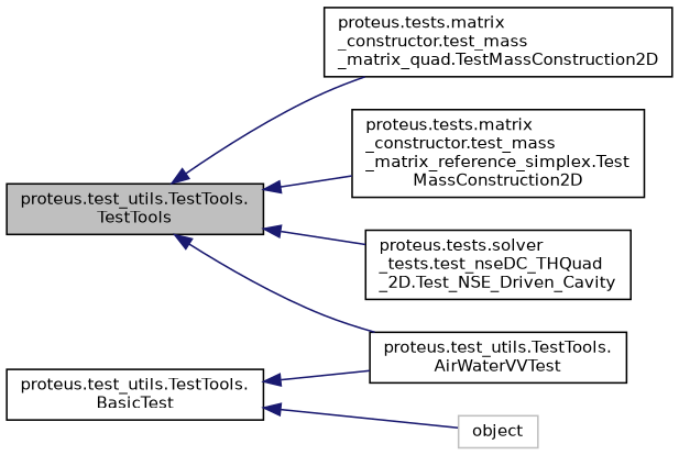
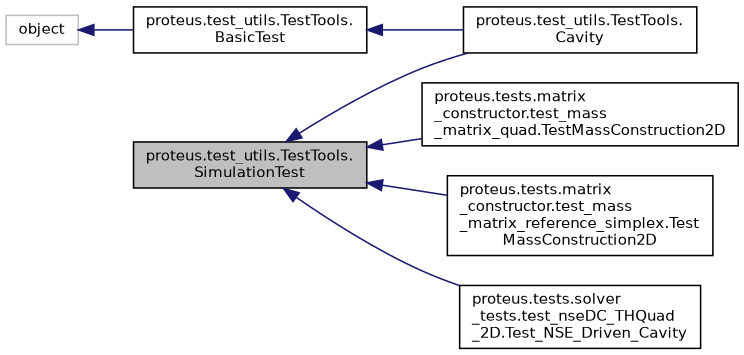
  digraph {
    rankdir=LR
    node [color=black fillcolor=white fontname=Helvetica fontsize=10 shape=record style=filled]
    edge [color=midnightblue dir=back fontname=Helvetica fontsize=10 labelfontname=Helvetica labelfontsize=10 style=solid]
-   n1 [fillcolor=grey75 fontcolor=black height=0.2 label="proteus.test_utils.TestTools.\lTestTools" width=0.4]
-   n2 [height=0.2 label="proteus.test_utils.TestTools.\lAirWaterVVTest" width=0.4]
+   n1 [fillcolor=grey75 fontcolor=black height=0.2 label="proteus.test_utils.TestTools.\lSimulationTest" width=0.4]
+   n2 [height=0.2 label="proteus.test_utils.TestTools.\lCavity" width=0.4]
    n3 [height=0.2 label="proteus.tests.matrix\l_constructor.test_mass\l_matrix_quad.TestMassConstruction2D" width=0.4]
    n4 [height=0.2 label="proteus.tests.matrix\l_constructor.test_mass\l_matrix_reference_simplex.Test\lMassConstruction2D" width=0.4]
    n5 [height=0.2 label="proteus.tests.solver\l_tests.test_nseDC_THQuad\l_2D.Test_NSE_Driven_Cavity" width=0.4]
    n6 [height=0.2 label="proteus.test_utils.TestTools.\lBasicTest" width=0.4]
    n7 [color=grey75 height=0.2 label=object width=0.4]
    n1 -> n2
    n1 -> n3
    n1 -> n4
    n1 -> n5
    n6 -> n2
-   n6 -> n7
+   n7 -> n6
  }
